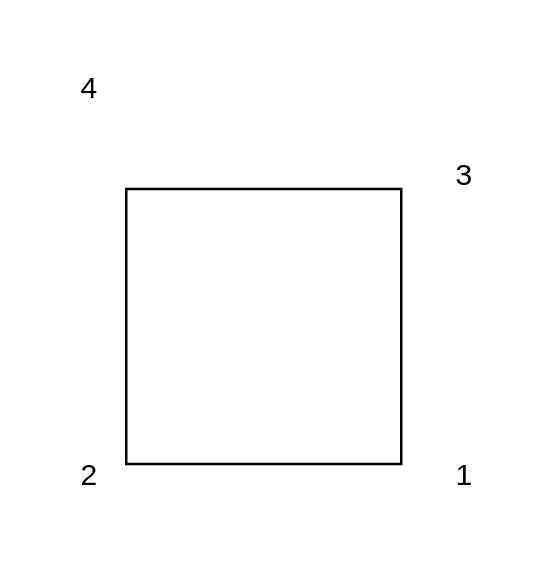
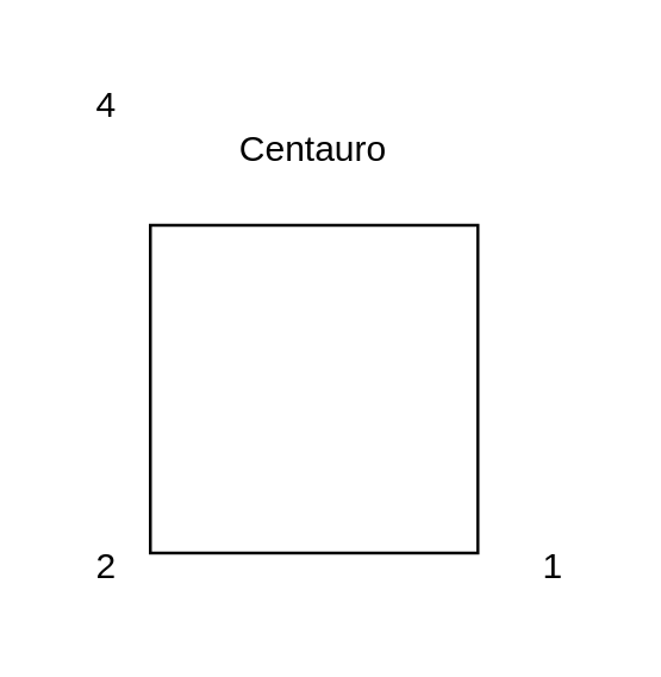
  <mxCell id="0" />
  <mxCell id="1" parent="0" />
  <mxCell id="2" value="" style="group" parent="1" vertex="1" connectable="0"><mxGeometry x="50" y="75" width="120" height="110" as="geometry" /></mxCell>
  <mxCell id="3" value="" style="whiteSpace=wrap;html=1;aspect=fixed;" parent="2" vertex="1"><mxGeometry width="110" height="110" as="geometry" /></mxCell>
- <mxCell id="5" value="3" style="text;html=1;align=center;verticalAlign=middle;resizable=0;points=[];autosize=1;strokeColor=none;fillColor=none;" vertex="1" parent="1"><mxGeometry x="170" y="55" width="30" height="30" as="geometry" /></mxCell>
+ <mxCell id="4" value="Centauro" style="text;html=1;strokeColor=none;fillColor=none;align=center;verticalAlign=middle;whiteSpace=wrap;rounded=0;" parent="1" vertex="1"><mxGeometry x="75" y="35" width="60" height="30" as="geometry" /></mxCell>
  <mxCell id="6" value="4" style="text;html=1;align=center;verticalAlign=middle;resizable=0;points=[];autosize=1;strokeColor=none;fillColor=none;" vertex="1" parent="1"><mxGeometry x="20" y="20" width="30" height="30" as="geometry" /></mxCell>
  <mxCell id="7" value="1" style="text;html=1;align=center;verticalAlign=middle;resizable=0;points=[];autosize=1;strokeColor=none;fillColor=none;" vertex="1" parent="1"><mxGeometry x="170" y="175" width="30" height="30" as="geometry" /></mxCell>
  <mxCell id="8" value="2" style="text;html=1;align=center;verticalAlign=middle;resizable=0;points=[];autosize=1;strokeColor=none;fillColor=none;" vertex="1" parent="1"><mxGeometry x="20" y="175" width="30" height="30" as="geometry" /></mxCell>
